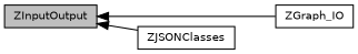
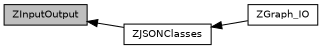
  digraph {
    rankdir=LR
    node [color=black fillcolor=white fontname=Helvetica fontsize=10 shape=record style=filled]
    edge [dir=back fontname=Helvetica fontsize=10 labelfontname=Helvetica labelfontsize=10 shape=plaintext style=solid]
    n1 [height=0.2 label=ZGraph_IO width=0.4]
    n2 [fillcolor=grey75 fontcolor=black height=0.2 label=ZInputOutput width=0.4]
    n3 [height=0.2 label=ZJSONClasses width=0.4]
-   n2 -> n1
+   n3 -> n1
    n2 -> n3
  }
